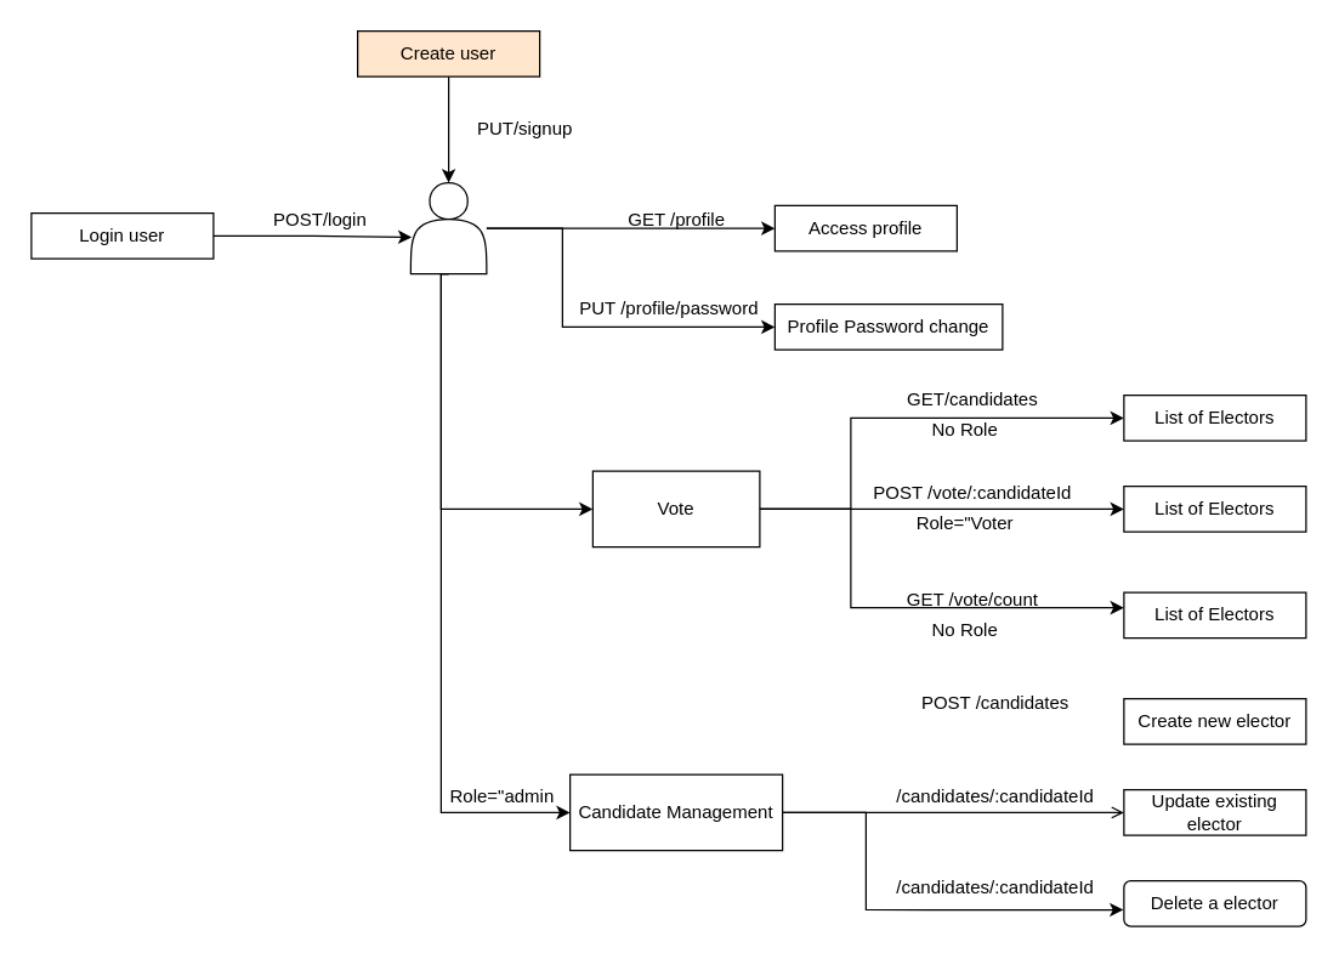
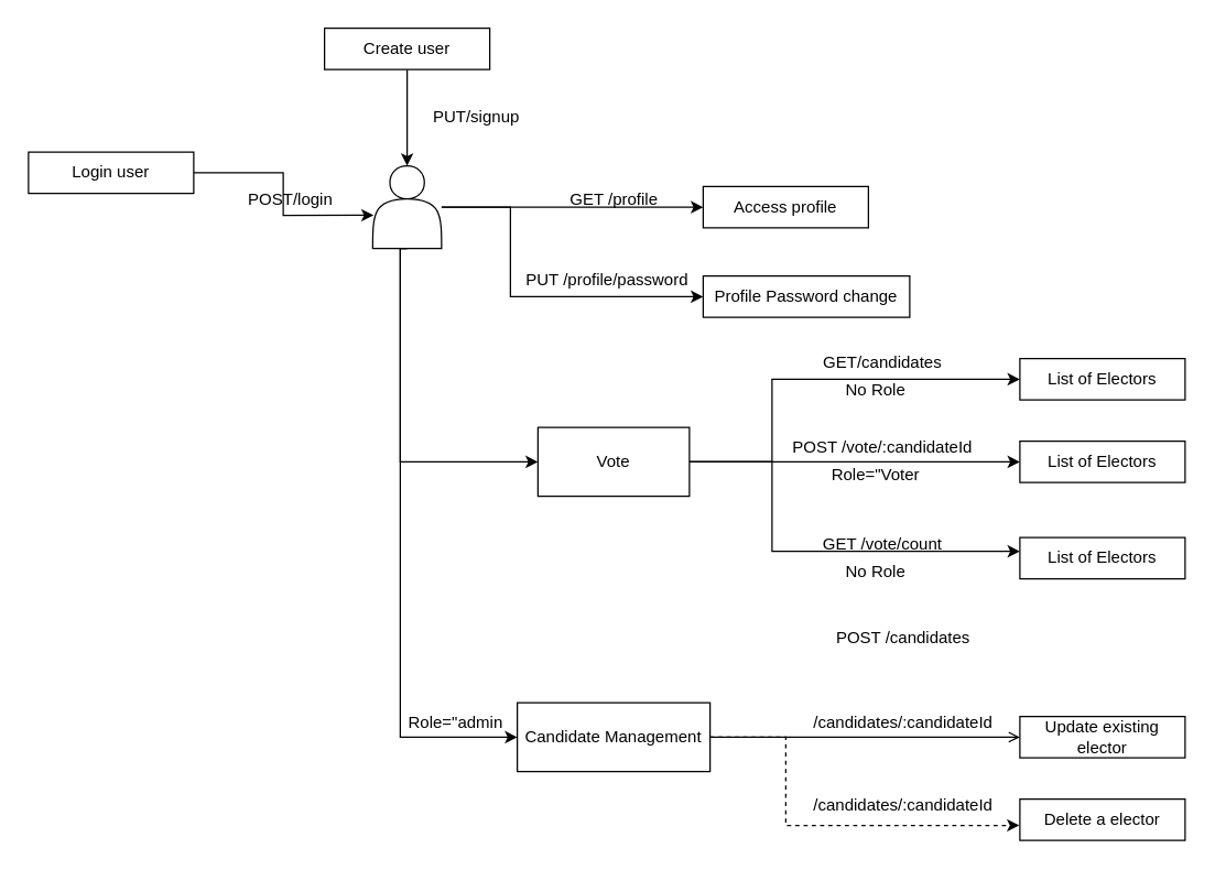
  <mxCell id="0" />
  <mxCell id="1" parent="0" />
- <mxCell id="2" value="Login user" style="rounded=0;whiteSpace=wrap;html=1;" vertex="1" parent="1"><mxGeometry x="20" y="140" width="120" height="30" as="geometry" /></mxCell>
+ <mxCell id="2" value="Login user" style="rounded=0;whiteSpace=wrap;html=1;" vertex="1" parent="1"><mxGeometry x="20" y="110" width="120" height="30" as="geometry" /></mxCell>
  <mxCell id="3" style="edgeStyle=orthogonalEdgeStyle;rounded=0;orthogonalLoop=1;jettySize=auto;html=1;entryX=0;entryY=0.5;entryDx=0;entryDy=0;" edge="1" parent="1" source="6" target="13"><mxGeometry relative="1" as="geometry" /></mxCell>
  <mxCell id="4" style="edgeStyle=orthogonalEdgeStyle;rounded=0;orthogonalLoop=1;jettySize=auto;html=1;entryX=0;entryY=0.5;entryDx=0;entryDy=0;exitX=0.5;exitY=1;exitDx=0;exitDy=0;" edge="1" parent="1" source="6" target="18"><mxGeometry relative="1" as="geometry"><Array as="points"><mxPoint x="290" y="180" /><mxPoint x="290" y="335" /></Array></mxGeometry></mxCell>
  <mxCell id="5" style="edgeStyle=orthogonalEdgeStyle;rounded=0;orthogonalLoop=1;jettySize=auto;html=1;entryX=0;entryY=0.5;entryDx=0;entryDy=0;exitX=0.5;exitY=1;exitDx=0;exitDy=0;" edge="1" parent="1" source="6" target="20"><mxGeometry relative="1" as="geometry"><Array as="points"><mxPoint x="290" y="180" /><mxPoint x="290" y="535" /></Array></mxGeometry></mxCell>
  <mxCell id="6" value="" style="shape=actor;whiteSpace=wrap;html=1;" vertex="1" parent="1"><mxGeometry x="270" y="120" width="50" height="60" as="geometry" /></mxCell>
  <mxCell id="7" style="edgeStyle=orthogonalEdgeStyle;rounded=0;orthogonalLoop=1;jettySize=auto;html=1;entryX=0.014;entryY=0.598;entryDx=0;entryDy=0;entryPerimeter=0;" edge="1" parent="1" source="2" target="6"><mxGeometry relative="1" as="geometry" /></mxCell>
  <mxCell id="8" style="edgeStyle=orthogonalEdgeStyle;rounded=0;orthogonalLoop=1;jettySize=auto;html=1;entryX=0.5;entryY=0;entryDx=0;entryDy=0;" edge="1" parent="1" source="9" target="6"><mxGeometry relative="1" as="geometry" /></mxCell>
- <mxCell id="9" value="Create user" style="rounded=0;whiteSpace=wrap;html=1;fillColor=#ffe6cc;" vertex="1" parent="1"><mxGeometry x="235" y="20" width="120" height="30" as="geometry" /></mxCell>
+ <mxCell id="9" value="Create user" style="rounded=0;whiteSpace=wrap;html=1;" vertex="1" parent="1"><mxGeometry x="235" y="20" width="120" height="30" as="geometry" /></mxCell>
  <mxCell id="10" value="POST/login" style="text;html=1;align=center;verticalAlign=middle;resizable=0;points=[];autosize=1;strokeColor=none;fillColor=none;" vertex="1" parent="1"><mxGeometry x="170" y="130" width="80" height="30" as="geometry" /></mxCell>
  <mxCell id="11" value="PUT/signup" style="text;html=1;align=center;verticalAlign=middle;resizable=0;points=[];autosize=1;strokeColor=none;fillColor=none;" vertex="1" parent="1"><mxGeometry x="300" y="70" width="90" height="30" as="geometry" /></mxCell>
  <mxCell id="12" value="Profile Password change" style="rounded=0;whiteSpace=wrap;html=1;" vertex="1" parent="1"><mxGeometry x="510" y="200" width="150" height="30" as="geometry" /></mxCell>
  <mxCell id="13" value="Access profile" style="rounded=0;whiteSpace=wrap;html=1;" vertex="1" parent="1"><mxGeometry x="510" y="135" width="120" height="30" as="geometry" /></mxCell>
  <mxCell id="14" style="edgeStyle=orthogonalEdgeStyle;rounded=0;orthogonalLoop=1;jettySize=auto;html=1;entryX=0;entryY=0.5;entryDx=0;entryDy=0;" edge="1" parent="1" target="12"><mxGeometry relative="1" as="geometry"><mxPoint x="320" y="150" as="sourcePoint" /><mxPoint x="520" y="160" as="targetPoint" /><Array as="points"><mxPoint x="370" y="150" /><mxPoint x="370" y="215" /></Array></mxGeometry></mxCell>
  <mxCell id="15" style="edgeStyle=orthogonalEdgeStyle;rounded=0;orthogonalLoop=1;jettySize=auto;html=1;entryX=0;entryY=0.5;entryDx=0;entryDy=0;" edge="1" parent="1" source="18" target="26"><mxGeometry relative="1" as="geometry"><Array as="points"><mxPoint x="560" y="335" /><mxPoint x="560" y="275" /></Array></mxGeometry></mxCell>
  <mxCell id="16" style="edgeStyle=orthogonalEdgeStyle;rounded=0;orthogonalLoop=1;jettySize=auto;html=1;entryX=0;entryY=0.5;entryDx=0;entryDy=0;" edge="1" parent="1" source="18" target="25"><mxGeometry relative="1" as="geometry" /></mxCell>
  <mxCell id="17" style="edgeStyle=orthogonalEdgeStyle;rounded=0;orthogonalLoop=1;jettySize=auto;html=1;" edge="1" parent="1" source="18" target="24"><mxGeometry relative="1" as="geometry"><mxPoint x="710" y="400" as="targetPoint" /><Array as="points"><mxPoint x="560" y="335" /><mxPoint x="560" y="400" /></Array></mxGeometry></mxCell>
  <mxCell id="18" value="Vote" style="rounded=0;whiteSpace=wrap;html=1;" vertex="1" parent="1"><mxGeometry x="390" y="310" width="110" height="50" as="geometry" /></mxCell>
  <mxCell id="19" style="edgeStyle=orthogonalEdgeStyle;rounded=0;orthogonalLoop=1;jettySize=auto;html=1;entryX=0;entryY=0.5;entryDx=0;entryDy=0;endArrow=open;" edge="1" parent="1" source="20" target="22"><mxGeometry relative="1" as="geometry" /></mxCell>
  <mxCell id="20" value="Candidate Management" style="rounded=0;whiteSpace=wrap;html=1;" vertex="1" parent="1"><mxGeometry x="375" y="510" width="140" height="50" as="geometry" /></mxCell>
- <mxCell id="21" value="Delete a elector" style="whiteSpace=wrap;html=1;rounded=1;" vertex="1" parent="1"><mxGeometry x="740" y="580" width="120" height="30" as="geometry" /></mxCell>
+ <mxCell id="21" value="Delete a elector" style="rounded=0;whiteSpace=wrap;html=1;" vertex="1" parent="1"><mxGeometry x="740" y="580" width="120" height="30" as="geometry" /></mxCell>
  <mxCell id="22" value="Update existing elector" style="rounded=0;whiteSpace=wrap;html=1;" vertex="1" parent="1"><mxGeometry x="740" y="520" width="120" height="30" as="geometry" /></mxCell>
- <mxCell id="23" value="Create new elector" style="rounded=0;whiteSpace=wrap;html=1;" vertex="1" parent="1"><mxGeometry x="740" y="460" width="120" height="30" as="geometry" /></mxCell>
  <mxCell id="24" value="List of Electors" style="rounded=0;whiteSpace=wrap;html=1;" vertex="1" parent="1"><mxGeometry x="740" y="390" width="120" height="30" as="geometry" /></mxCell>
  <mxCell id="25" value="List of Electors" style="rounded=0;whiteSpace=wrap;html=1;" vertex="1" parent="1"><mxGeometry x="740" y="320" width="120" height="30" as="geometry" /></mxCell>
  <mxCell id="26" value="List of Electors" style="rounded=0;whiteSpace=wrap;html=1;shadow=0;" vertex="1" parent="1"><mxGeometry x="740" y="260" width="120" height="30" as="geometry" /></mxCell>
- <mxCell id="27" style="edgeStyle=orthogonalEdgeStyle;rounded=0;orthogonalLoop=1;jettySize=auto;html=1;entryX=-0.003;entryY=0.638;entryDx=0;entryDy=0;entryPerimeter=0;" edge="1" parent="1" source="20" target="21"><mxGeometry relative="1" as="geometry"><Array as="points"><mxPoint x="570" y="535" /><mxPoint x="570" y="599" /></Array></mxGeometry></mxCell>
+ <mxCell id="27" style="edgeStyle=orthogonalEdgeStyle;rounded=0;orthogonalLoop=1;jettySize=auto;html=1;entryX=-0.003;entryY=0.638;entryDx=0;entryDy=0;entryPerimeter=0;dashed=1;" edge="1" parent="1" source="20" target="21"><mxGeometry relative="1" as="geometry"><Array as="points"><mxPoint x="570" y="535" /><mxPoint x="570" y="599" /></Array></mxGeometry></mxCell>
  <mxCell id="28" value="GET/candidates" style="text;html=1;align=center;verticalAlign=middle;resizable=0;points=[];autosize=1;strokeColor=none;fillColor=none;" vertex="1" parent="1"><mxGeometry x="585" y="248" width="110" height="30" as="geometry" /></mxCell>
  <mxCell id="29" value="POST /vote/:candidateId" style="text;html=1;align=center;verticalAlign=middle;resizable=0;points=[];autosize=1;strokeColor=none;fillColor=none;" vertex="1" parent="1"><mxGeometry x="565" y="310" width="150" height="30" as="geometry" /></mxCell>
  <mxCell id="30" value="GET /vote/count" style="text;html=1;align=center;verticalAlign=middle;resizable=0;points=[];autosize=1;strokeColor=none;fillColor=none;" vertex="1" parent="1"><mxGeometry x="585" y="380" width="110" height="30" as="geometry" /></mxCell>
  <mxCell id="31" value="POST /candidates" style="text;html=1;align=center;verticalAlign=middle;resizable=0;points=[];autosize=1;strokeColor=none;fillColor=none;" vertex="1" parent="1"><mxGeometry x="595" y="448" width="120" height="30" as="geometry" /></mxCell>
  <mxCell id="32" value="/candidates/:candidateId" style="text;html=1;align=center;verticalAlign=middle;resizable=0;points=[];autosize=1;strokeColor=none;fillColor=none;" vertex="1" parent="1"><mxGeometry x="580" y="510" width="150" height="30" as="geometry" /></mxCell>
  <mxCell id="33" value="/candidates/:candidateId" style="text;html=1;align=center;verticalAlign=middle;resizable=0;points=[];autosize=1;strokeColor=none;fillColor=none;" vertex="1" parent="1"><mxGeometry x="580" y="570" width="150" height="30" as="geometry" /></mxCell>
  <mxCell id="34" value="No Role" style="text;html=1;align=center;verticalAlign=middle;resizable=0;points=[];autosize=1;strokeColor=none;fillColor=none;shadow=1;" vertex="1" parent="1"><mxGeometry x="600" y="268" width="70" height="30" as="geometry" /></mxCell>
  <mxCell id="35" value="Role=&quot;Voter" style="text;html=1;align=center;verticalAlign=middle;resizable=0;points=[];autosize=1;strokeColor=none;fillColor=none;" vertex="1" parent="1"><mxGeometry x="590" y="330" width="90" height="30" as="geometry" /></mxCell>
  <mxCell id="36" value="No Role" style="text;html=1;align=center;verticalAlign=middle;resizable=0;points=[];autosize=1;strokeColor=none;fillColor=none;" vertex="1" parent="1"><mxGeometry x="600" y="400" width="70" height="30" as="geometry" /></mxCell>
  <mxCell id="37" value="Role=&quot;admin" style="text;html=1;align=center;verticalAlign=middle;resizable=0;points=[];autosize=1;strokeColor=none;fillColor=none;" vertex="1" parent="1"><mxGeometry x="285" y="510" width="90" height="30" as="geometry" /></mxCell>
  <mxCell id="38" value="GET /profile" style="text;html=1;align=center;verticalAlign=middle;resizable=0;points=[];autosize=1;strokeColor=none;fillColor=none;" vertex="1" parent="1"><mxGeometry x="400" y="130" width="90" height="30" as="geometry" /></mxCell>
  <mxCell id="39" value="PUT /profile/password" style="text;html=1;align=center;verticalAlign=middle;resizable=0;points=[];autosize=1;strokeColor=none;fillColor=none;" vertex="1" parent="1"><mxGeometry x="370" y="188" width="140" height="30" as="geometry" /></mxCell>
